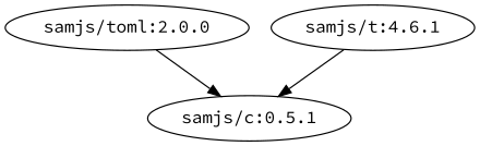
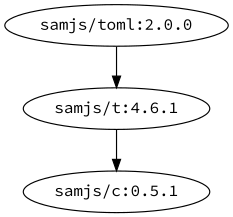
  digraph {
    fontname="Source Code Pro"
    node [fontname="Source Code Pro"]
    edge [fontname="Source Code Pro"]
    "samjs/toml:2.0.0"
    "samjs/c:0.5.1"
    "samjs/t:4.6.1"
-   "samjs/toml:2.0.0" -> "samjs/c:0.5.1"
+   "samjs/toml:2.0.0" -> "samjs/t:4.6.1"
    "samjs/t:4.6.1" -> "samjs/c:0.5.1"
  }
